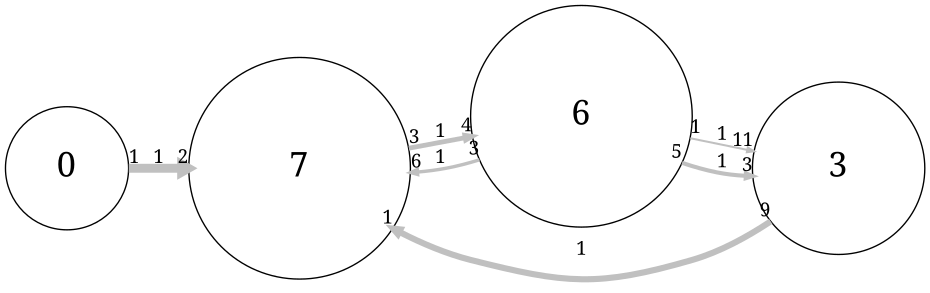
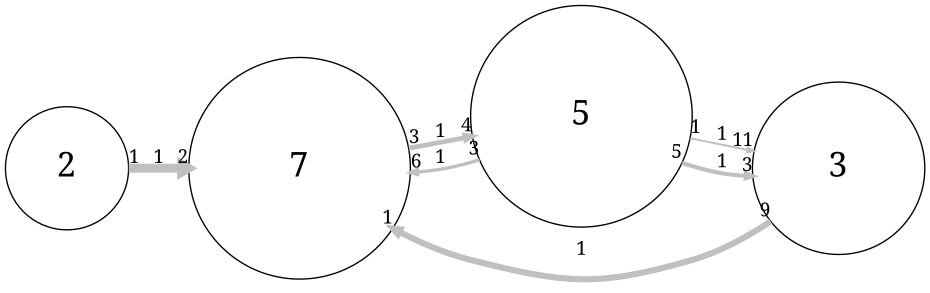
  digraph {
    fontname="Noto Serif"
    rankdir=LR
    scale=1
    splines=spline
    node [fontname="Noto Serif" fontsize=25 shape=circle]
    edge [arrowsize=0.5 capacity=1 color=grey fontname="Noto Serif" from_pd=0 splines=true taillabel=1]
-   n1 [height=1.25 label=0 width=1.25]
+   n1 [height=1.25 label=2 width=1.25]
    n2 [height=2.25 label=7 width=2.25]
-   n3 [height=2.25 label=6 width=2.25]
+   n3 [height=2.25 label=5 width=2.25]
    n4 [height=1.75 label=3 width=1.75]
    n1 -> n2 [headlabel=2 label=1 penwidth=6.5 pt=8 to_pd=1]
    n2 -> n3 [from_pd=2 headlabel=4 label=1 penwidth=3.5 pt=14 taillabel=3 to_pd=3]
    n3 -> n2 [from_pd=2 headlabel=6 label=1 penwidth=2.5 pt=16 taillabel=3 to_pd=5]
    n3 -> n4 [headlabel=11 label=1 penwidth=1.5 pt=18 to_pd=10]
    n3 -> n4 [from_pd=4 headlabel=3 label=1 penwidth=3.0 pt=15 taillabel=5 to_pd=2]
    n4 -> n2 [from_pd=8 headlabel=1 label=1 penwidth=4.5 pt=12 taillabel=9 to_pd=0]
  }
